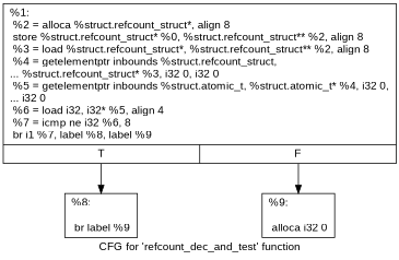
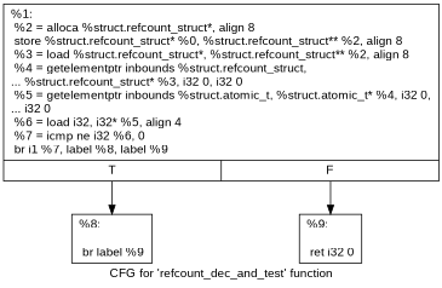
  digraph {
    fontname="Liberation Sans"
    label="CFG for 'refcount_dec_and_test' function"
    node [fontname="Liberation Sans" shape=record]
    edge [fontname="Liberation Sans"]
-   n1 [label="{%1:\l  %2 = alloca %struct.refcount_struct*, align 8\l  store %struct.refcount_struct* %0, %struct.refcount_struct** %2, align 8\l  %3 = load %struct.refcount_struct*, %struct.refcount_struct** %2, align 8\l  %4 = getelementptr inbounds %struct.refcount_struct,\l... %struct.refcount_struct* %3, i32 0, i32 0\l  %5 = getelementptr inbounds %struct.atomic_t, %struct.atomic_t* %4, i32 0,\l... i32 0\l  %6 = load i32, i32* %5, align 4\l  %7 = icmp ne i32 %6, 8\l  br i1 %7, label %8, label %9\l|{<s0>T|<s1>F}}"]
+   n1 [label="{%1:\l  %2 = alloca %struct.refcount_struct*, align 8\l  store %struct.refcount_struct* %0, %struct.refcount_struct** %2, align 8\l  %3 = load %struct.refcount_struct*, %struct.refcount_struct** %2, align 8\l  %4 = getelementptr inbounds %struct.refcount_struct,\l... %struct.refcount_struct* %3, i32 0, i32 0\l  %5 = getelementptr inbounds %struct.atomic_t, %struct.atomic_t* %4, i32 0,\l... i32 0\l  %6 = load i32, i32* %5, align 4\l  %7 = icmp ne i32 %6, 0\l  br i1 %7, label %8, label %9\l|{<s0>T|<s1>F}}"]
    n2 [label="{%8:\l\l  br label %9\l}"]
-   n3 [label="{%9:\l\l  alloca i32 0\l}"]
+   n3 [label="{%9:\l\l  ret i32 0\l}"]
    n1 -> n2 [tailport=s0]
    n1 -> n3 [tailport=s1]
  }
